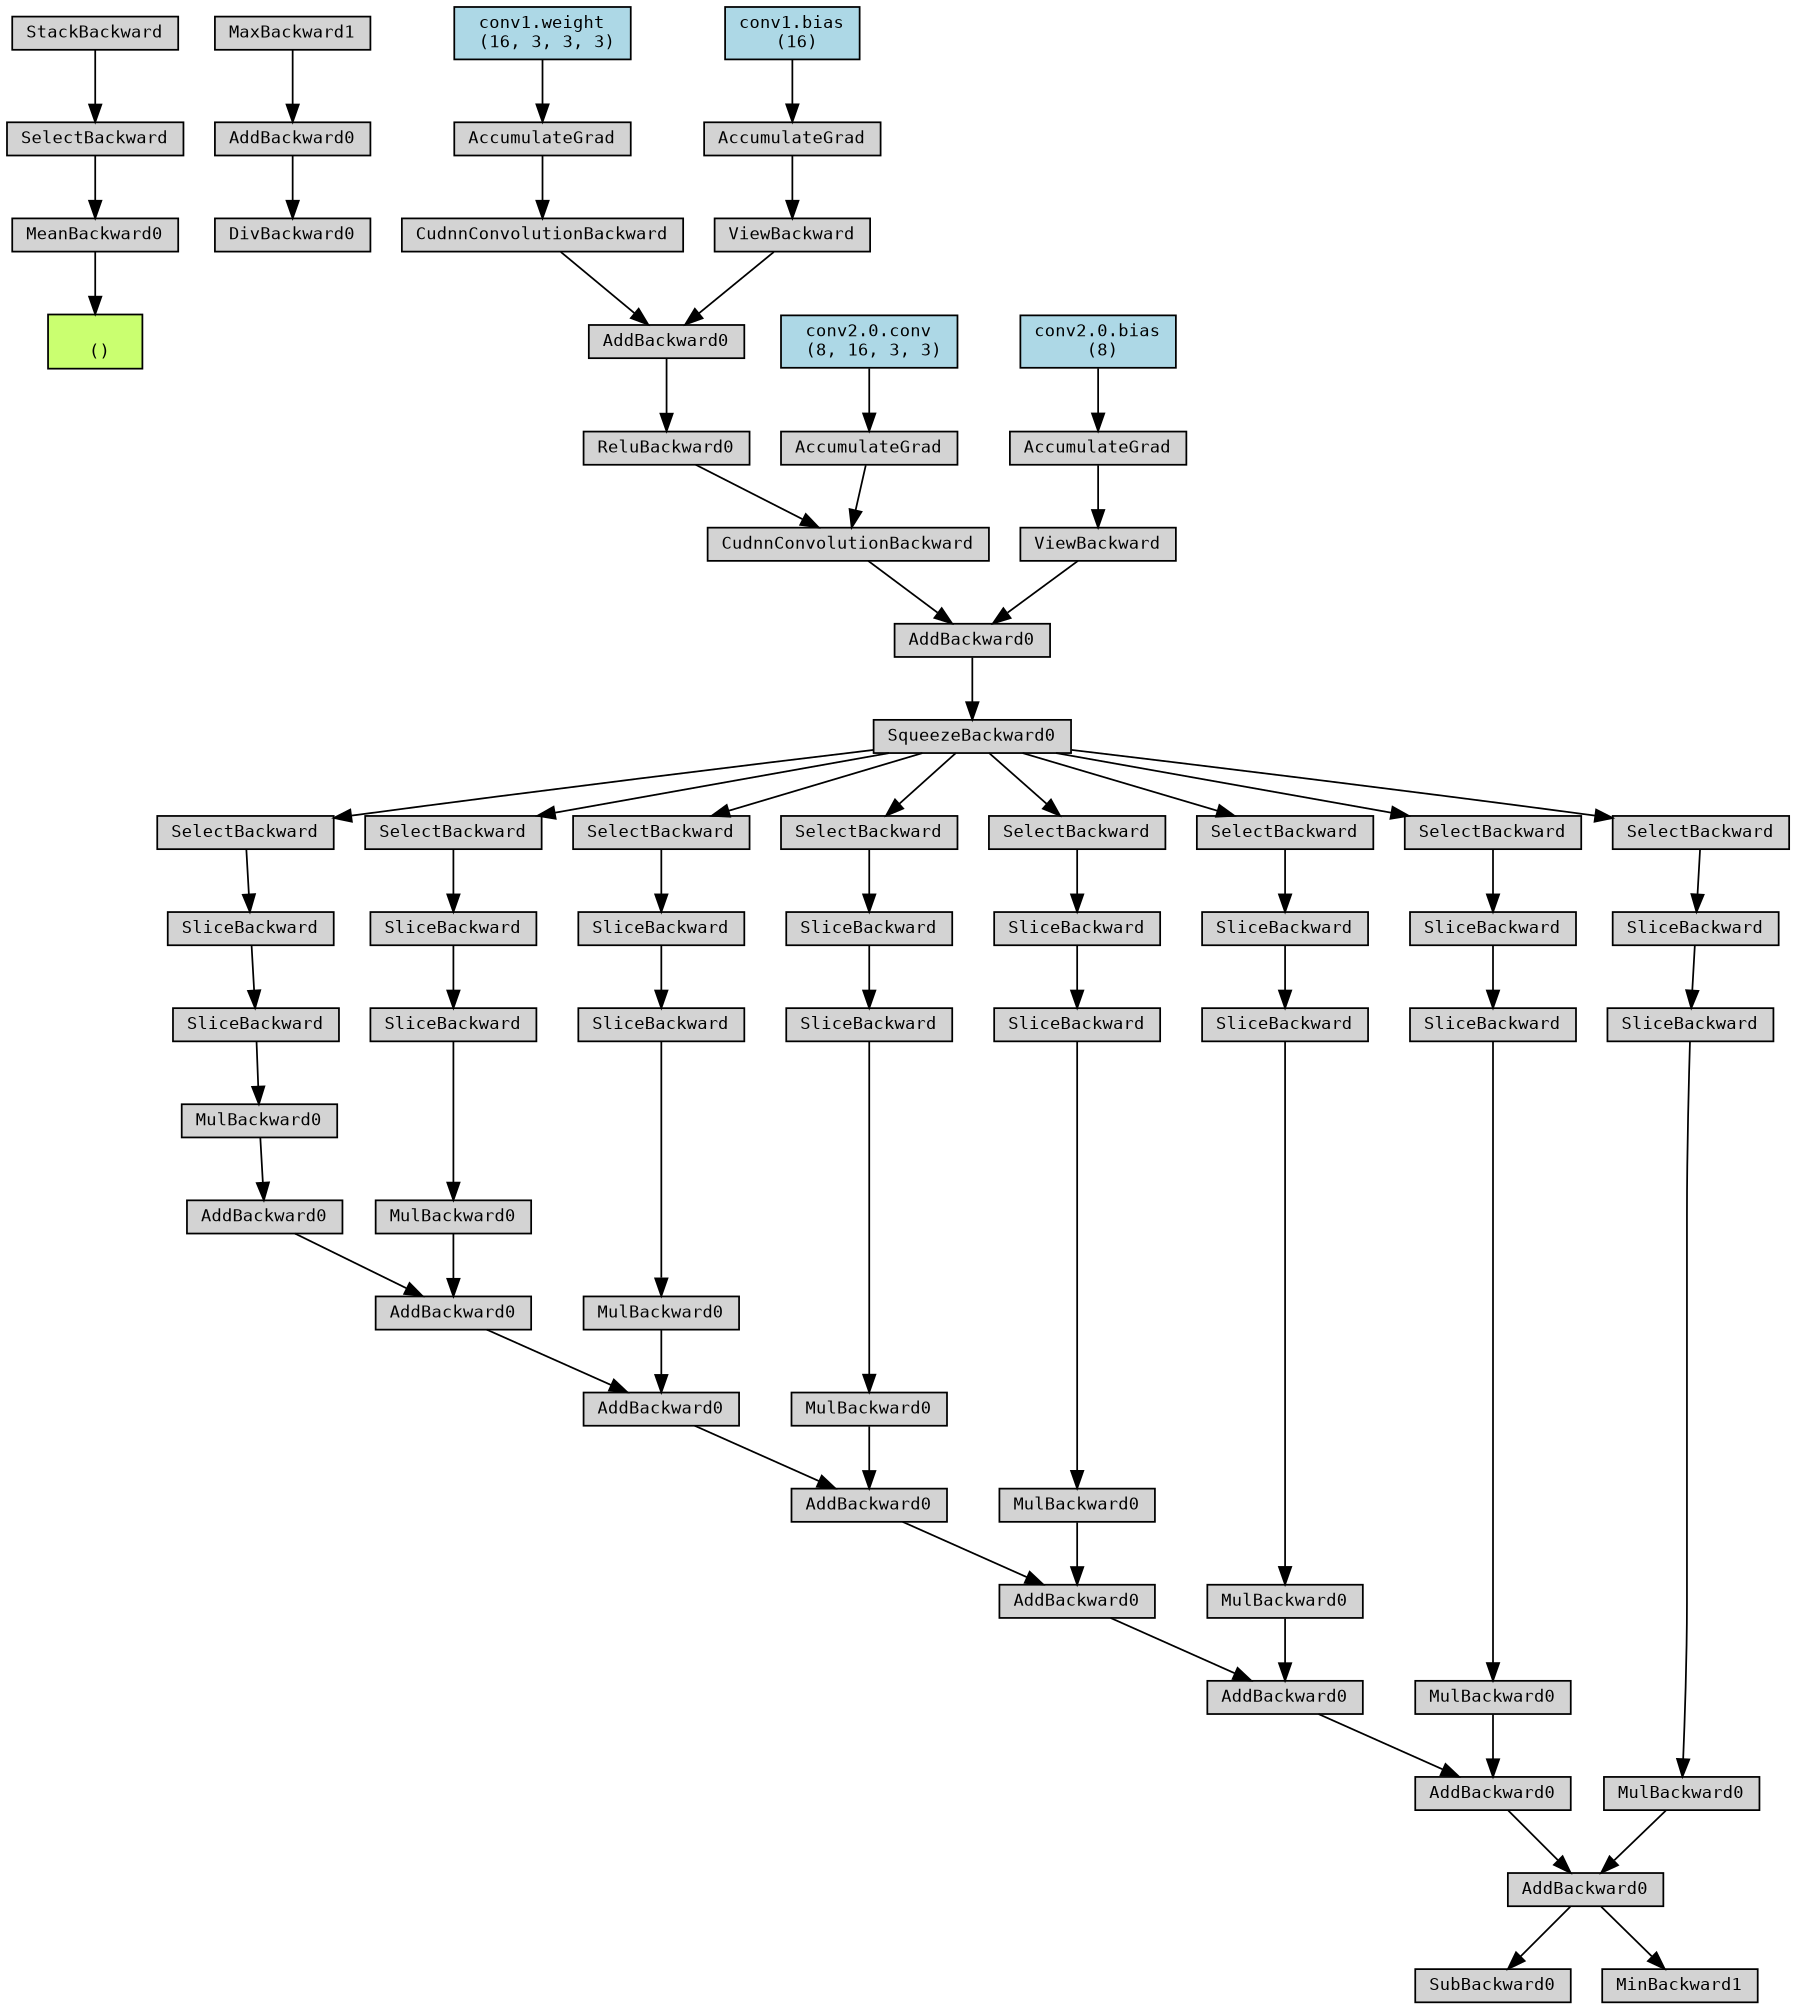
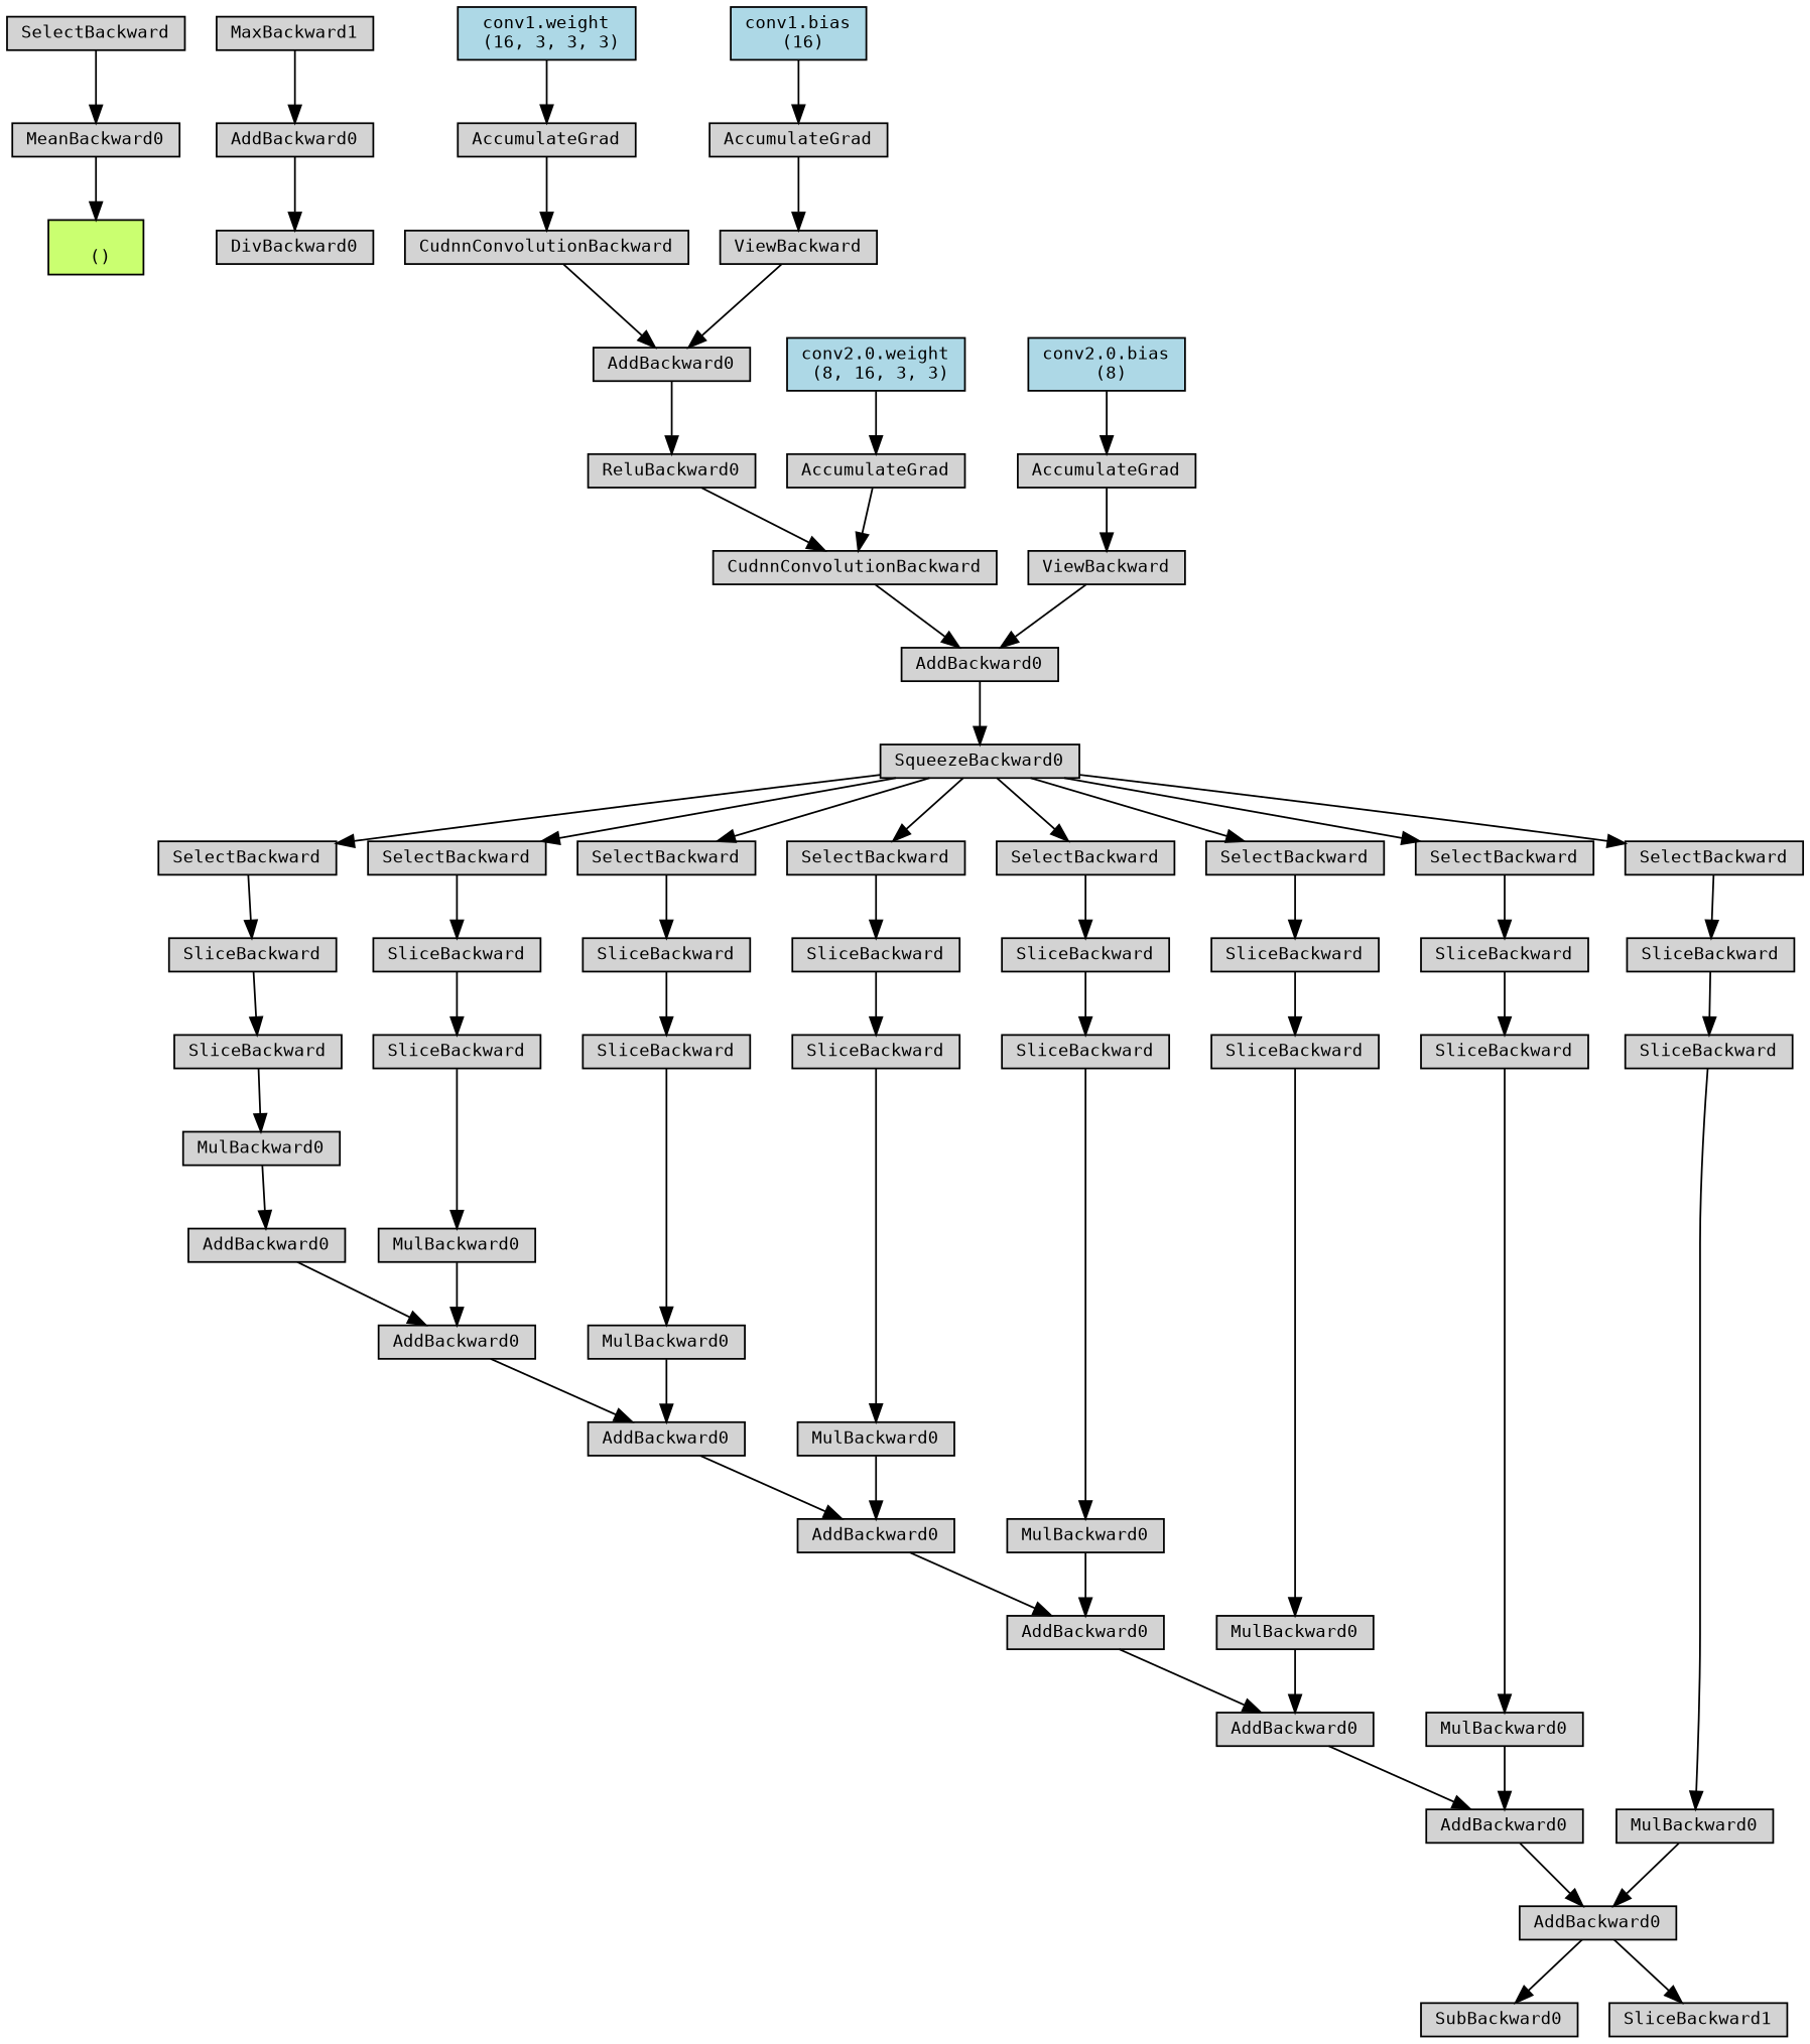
  digraph {
    node [align=left fontname=monospace fontsize=10 ranksep=0.1 shape=box style=filled]
    n1 [fillcolor=darkolivegreen1 height=0.2 label="\n ()"]
    n2 [height=0.2 label=MeanBackward0]
    n3 [height=0.2 label=SelectBackward]
-   n4 [height=0.2 label=StackBackward]
    n5 [height=0.2 label=DivBackward0]
    n6 [height=0.2 label=SubBackward0]
    n7 [height=0.2 label=MaxBackward1]
    n8 [height=0.2 label=AddBackward0]
    n9 [height=0.2 label=AddBackward0]
-   n10 [height=0.2 label=MinBackward1]
+   n10 [height=0.2 label=SliceBackward1]
    n11 [height=0.2 label=AddBackward0]
    n12 [height=0.2 label=AddBackward0]
    n13 [height=0.2 label=AddBackward0]
    n14 [height=0.2 label=AddBackward0]
    n15 [height=0.2 label=AddBackward0]
    n16 [height=0.2 label=AddBackward0]
    n17 [height=0.2 label=AddBackward0]
    n18 [height=0.2 label=MulBackward0]
    n19 [height=0.2 label=SliceBackward]
    n20 [height=0.2 label=SliceBackward]
    n21 [height=0.2 label=SelectBackward]
    n22 [height=0.2 label=SqueezeBackward0]
    n23 [height=0.2 label=SelectBackward]
    n24 [height=0.2 label=SelectBackward]
    n25 [height=0.2 label=SelectBackward]
    n26 [height=0.2 label=SelectBackward]
    n27 [height=0.2 label=SelectBackward]
    n28 [height=0.2 label=SelectBackward]
    n29 [height=0.2 label=SelectBackward]
    n30 [height=0.2 label=SliceBackward]
    n31 [height=0.2 label=SliceBackward]
    n32 [height=0.2 label=SliceBackward]
    n33 [height=0.2 label=SliceBackward]
    n34 [height=0.2 label=SliceBackward]
    n35 [height=0.2 label=SliceBackward]
    n36 [height=0.2 label=SliceBackward]
    n37 [height=0.2 label=AddBackward0]
    n38 [height=0.2 label=CudnnConvolutionBackward]
    n39 [height=0.2 label=ReluBackward0]
    n40 [height=0.2 label=AddBackward0]
    n41 [height=0.2 label=CudnnConvolutionBackward]
    n42 [height=0.2 label=AccumulateGrad]
    n43 [fillcolor=lightblue height=0.2 label="conv1.weight\n (16, 3, 3, 3)"]
    n44 [height=0.2 label=ViewBackward]
    n45 [height=0.2 label=AccumulateGrad]
    n46 [fillcolor=lightblue height=0.2 label="conv1.bias\n (16)"]
    n47 [height=0.2 label=AccumulateGrad]
-   n48 [fillcolor=lightblue height=0.2 label="conv2.0.conv\n (8, 16, 3, 3)"]
+   n48 [fillcolor=lightblue height=0.2 label="conv2.0.weight\n (8, 16, 3, 3)"]
    n49 [height=0.2 label=ViewBackward]
    n50 [height=0.2 label=AccumulateGrad]
    n51 [fillcolor=lightblue height=0.2 label="conv2.0.bias\n (8)"]
    n52 [height=0.2 label=MulBackward0]
    n53 [height=0.2 label=SliceBackward]
    n54 [height=0.2 label=MulBackward0]
    n55 [height=0.2 label=SliceBackward]
    n56 [height=0.2 label=MulBackward0]
    n57 [height=0.2 label=SliceBackward]
    n58 [height=0.2 label=MulBackward0]
    n59 [height=0.2 label=SliceBackward]
    n60 [height=0.2 label=MulBackward0]
    n61 [height=0.2 label=SliceBackward]
    n62 [height=0.2 label=MulBackward0]
    n63 [height=0.2 label=SliceBackward]
    n64 [height=0.2 label=MulBackward0]
    n65 [height=0.2 label=SliceBackward]
    n2 -> n1
    n3 -> n2
-   n4 -> n3
    n7 -> n8
    n8 -> n5
    n9 -> n6
    n9 -> n10
    n11 -> n9
    n12 -> n11
    n13 -> n12
    n14 -> n13
    n15 -> n14
    n16 -> n15
    n17 -> n16
    n18 -> n17
    n19 -> n18
    n20 -> n19
    n21 -> n20
    n22 -> n21
    n22 -> n23
    n22 -> n24
    n22 -> n25
    n22 -> n26
    n22 -> n27
    n22 -> n28
    n22 -> n29
    n23 -> n30
    n24 -> n31
    n25 -> n32
    n26 -> n33
    n27 -> n34
    n28 -> n35
    n29 -> n36
    n30 -> n53
    n31 -> n55
    n32 -> n57
    n33 -> n59
    n34 -> n61
    n35 -> n63
    n36 -> n65
    n37 -> n22
    n38 -> n37
    n39 -> n38
    n40 -> n39
    n41 -> n40
    n42 -> n41
    n43 -> n42
    n44 -> n40
    n45 -> n44
    n46 -> n45
    n47 -> n38
    n48 -> n47
    n49 -> n37
    n50 -> n49
    n51 -> n50
    n52 -> n16
    n53 -> n52
    n54 -> n15
    n55 -> n54
    n56 -> n14
    n57 -> n56
    n58 -> n13
    n59 -> n58
    n60 -> n12
    n61 -> n60
    n62 -> n11
    n63 -> n62
    n64 -> n9
    n65 -> n64
  }
